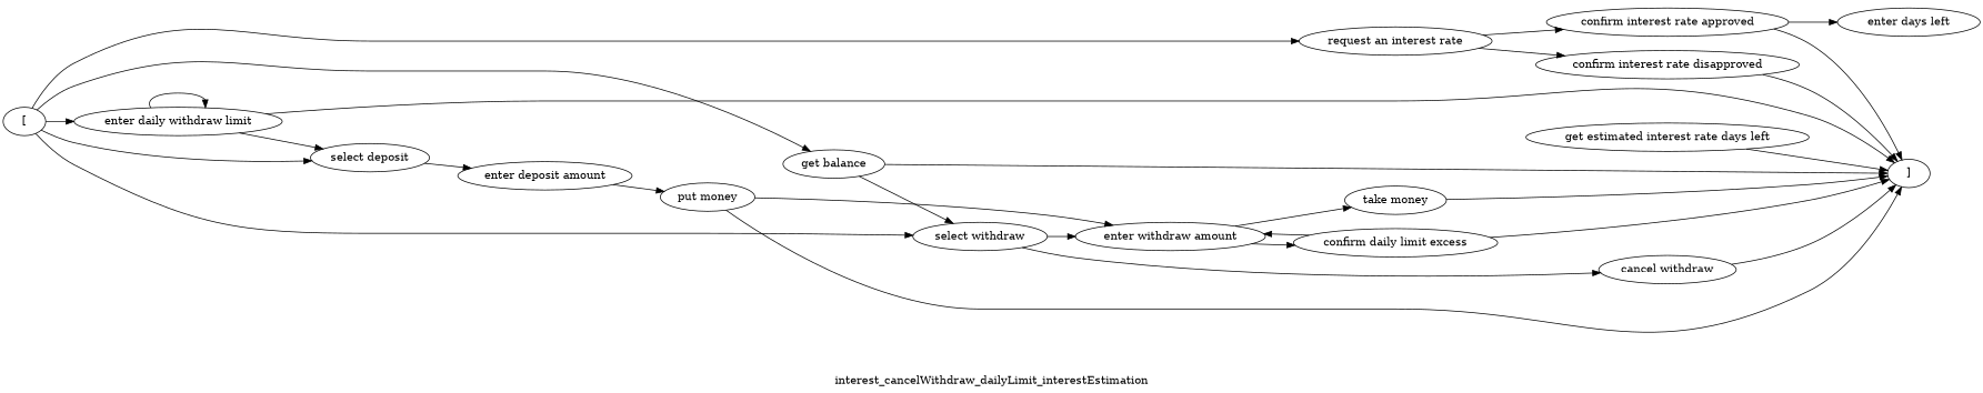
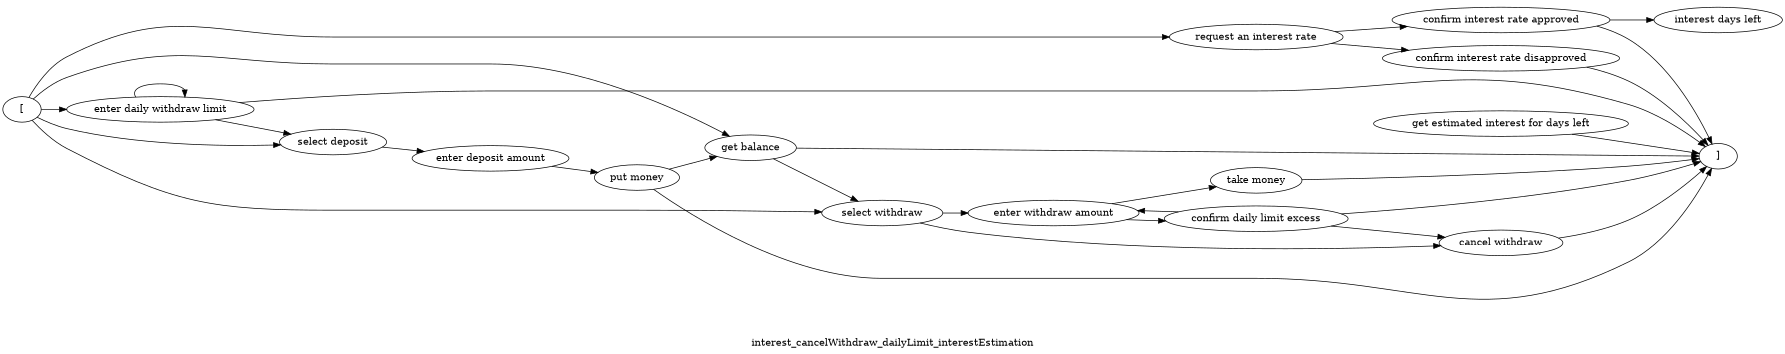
  digraph {
    label=interest_cancelWithdraw_dailyLimit_interestEstimation
    rankdir=LR
    n1 [label="get balance"]
    n2 [label="]"]
    n3 [label="select withdraw"]
    n4 [label="select deposit"]
    n5 [label="enter deposit amount"]
    n6 [label="enter withdraw amount"]
    n7 [label="cancel withdraw"]
    n8 [label="["]
    n9 [label="request an interest rate"]
    n10 [label="enter daily withdraw limit"]
    n11 [label="confirm interest rate approved"]
    n12 [label="confirm interest rate disapproved"]
    n13 [label="put money"]
    n14 [label="take money"]
    n15 [label="confirm daily limit excess"]
-   n16 [label="enter days left"]
-   n17 [label="get estimated interest rate days left"]
+   n16 [label="interest days left"]
+   n17 [label="get estimated interest for days left"]
    n1 -> n2
    n1 -> n3
    n3 -> n6
    n3 -> n7
    n4 -> n5
    n5 -> n13
    n6 -> n14
    n6 -> n15
    n7 -> n2
    n8 -> n1
    n8 -> n3
    n8 -> n4
    n8 -> n9
    n8 -> n10
    n9 -> n11
    n9 -> n12
    n10 -> n2
    n10 -> n4
    n10 -> n10
    n11 -> n2
    n11 -> n16
    n12 -> n2
-   n13 -> n6
+   n13 -> n1
    n13 -> n2
    n14 -> n2
    n15 -> n2
    n15 -> n6
+   n15 -> n7
    n17 -> n2
  }
